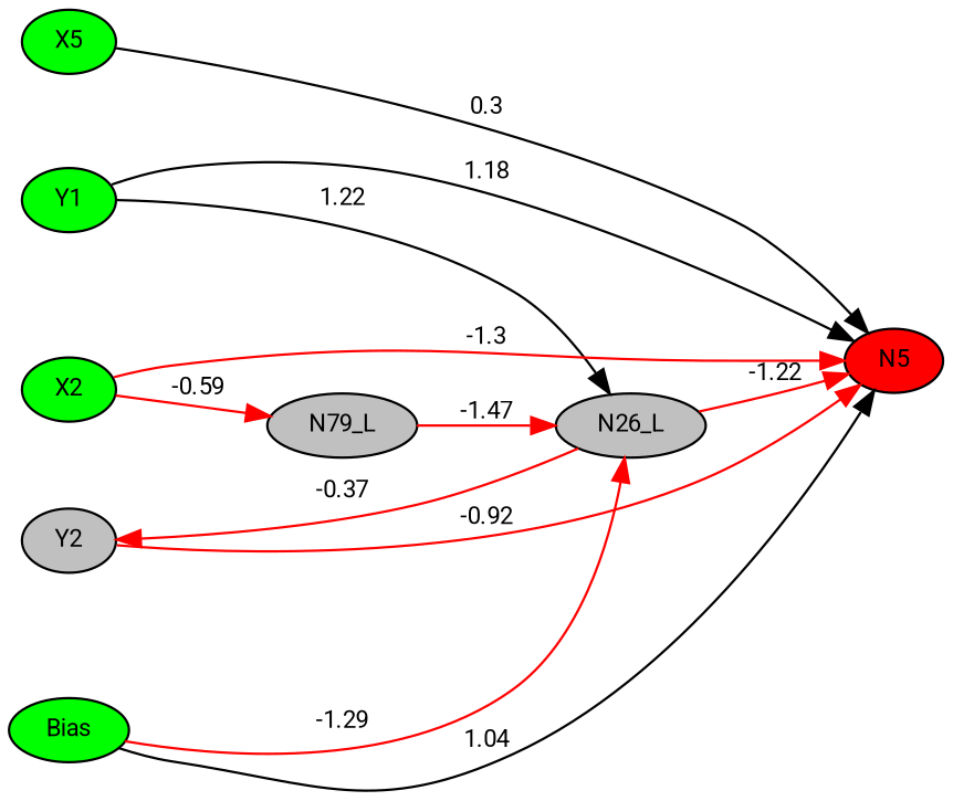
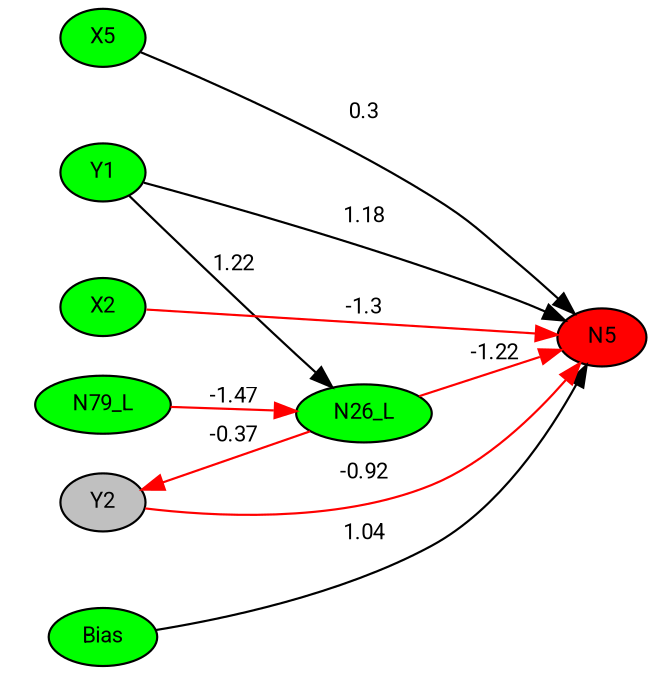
  digraph {
    fontname=Roboto
    rankdir=LR
    node [fillcolor=green fontname=Roboto fontsize=10 shape=ellipse style=filled]
    edge [color=red fontname=Roboto fontsize=10]
    N5 [fillcolor=red height=0.1 width=0.1]
    n2 [height=0.1 label=Bias width=0.1]
    n3 [height=0.1 label=X5 width=0.1]
    n4 [height=0.1 label=Y1 width=0.1]
    n5 [height=0.1 label=X2 width=0.1]
    n6 [fillcolor=gray height=0.1 label=Y2 width=0.1]
-   n7 [fillcolor=gray height=0.1 label=N26_L width=0.1]
-   n8 [fillcolor=gray height=0.1 label=N79_L width=0.1]
+   n7 [height=0.1 label=N26_L width=0.1]
+   n8 [height=0.1 label=N79_L width=0.1]
    subgraph sub_1 {
      rank=same
      N5
    }
    subgraph sub_2 {
      rank=same
      n2
      n3
      n4
      n5
      n6
    }
    n2 -> N5 [color=black label=1.04]
-   n2 -> n7 [arrowType=inv label=-1.29]
    n3 -> N5 [color=black label=0.3]
    n3 -> n4 [style=invis color="" fontsize=""]
    n4 -> N5 [color=black label=1.18]
    n4 -> n5 [style=invis color="" fontsize=""]
    n4 -> n7 [color=black label=1.22]
    n5 -> N5 [arrowType=inv label=-1.3]
    n5 -> n6 [style=invis color="" fontsize=""]
-   n5 -> n8 [arrowType=inv label=-0.59]
    n6 -> N5 [arrowType=inv label=-0.92]
    n6 -> n2 [style=invis color="" fontsize=""]
    n7 -> N5 [arrowType=inv label=-1.22]
    n7 -> n6 [arrowType=inv label=-0.37]
    n8 -> n7 [arrowType=inv label=-1.47]
  }
